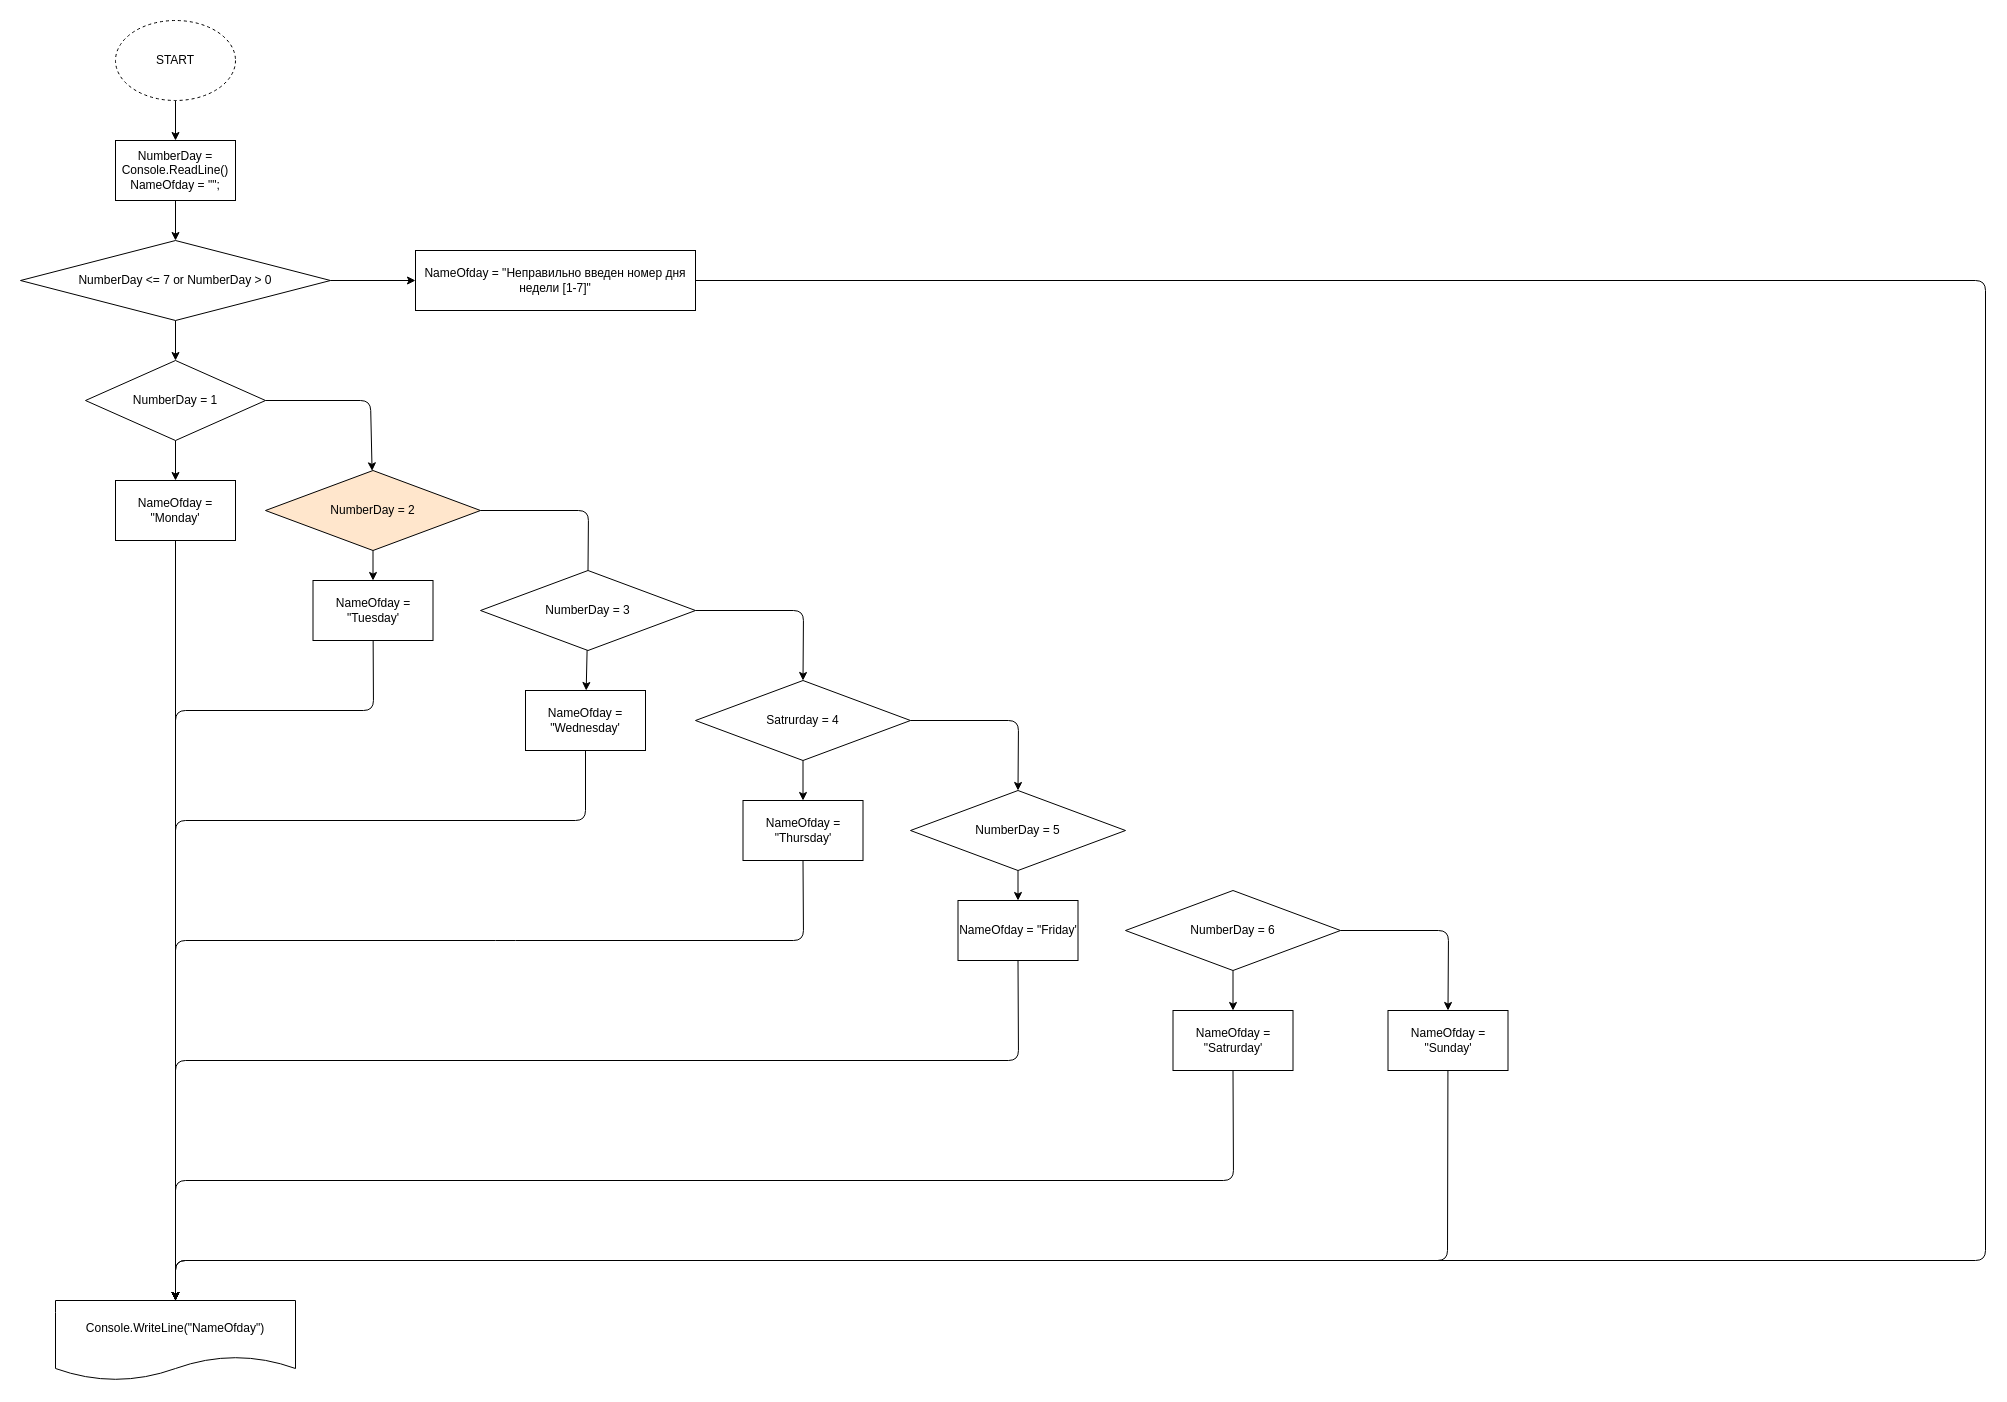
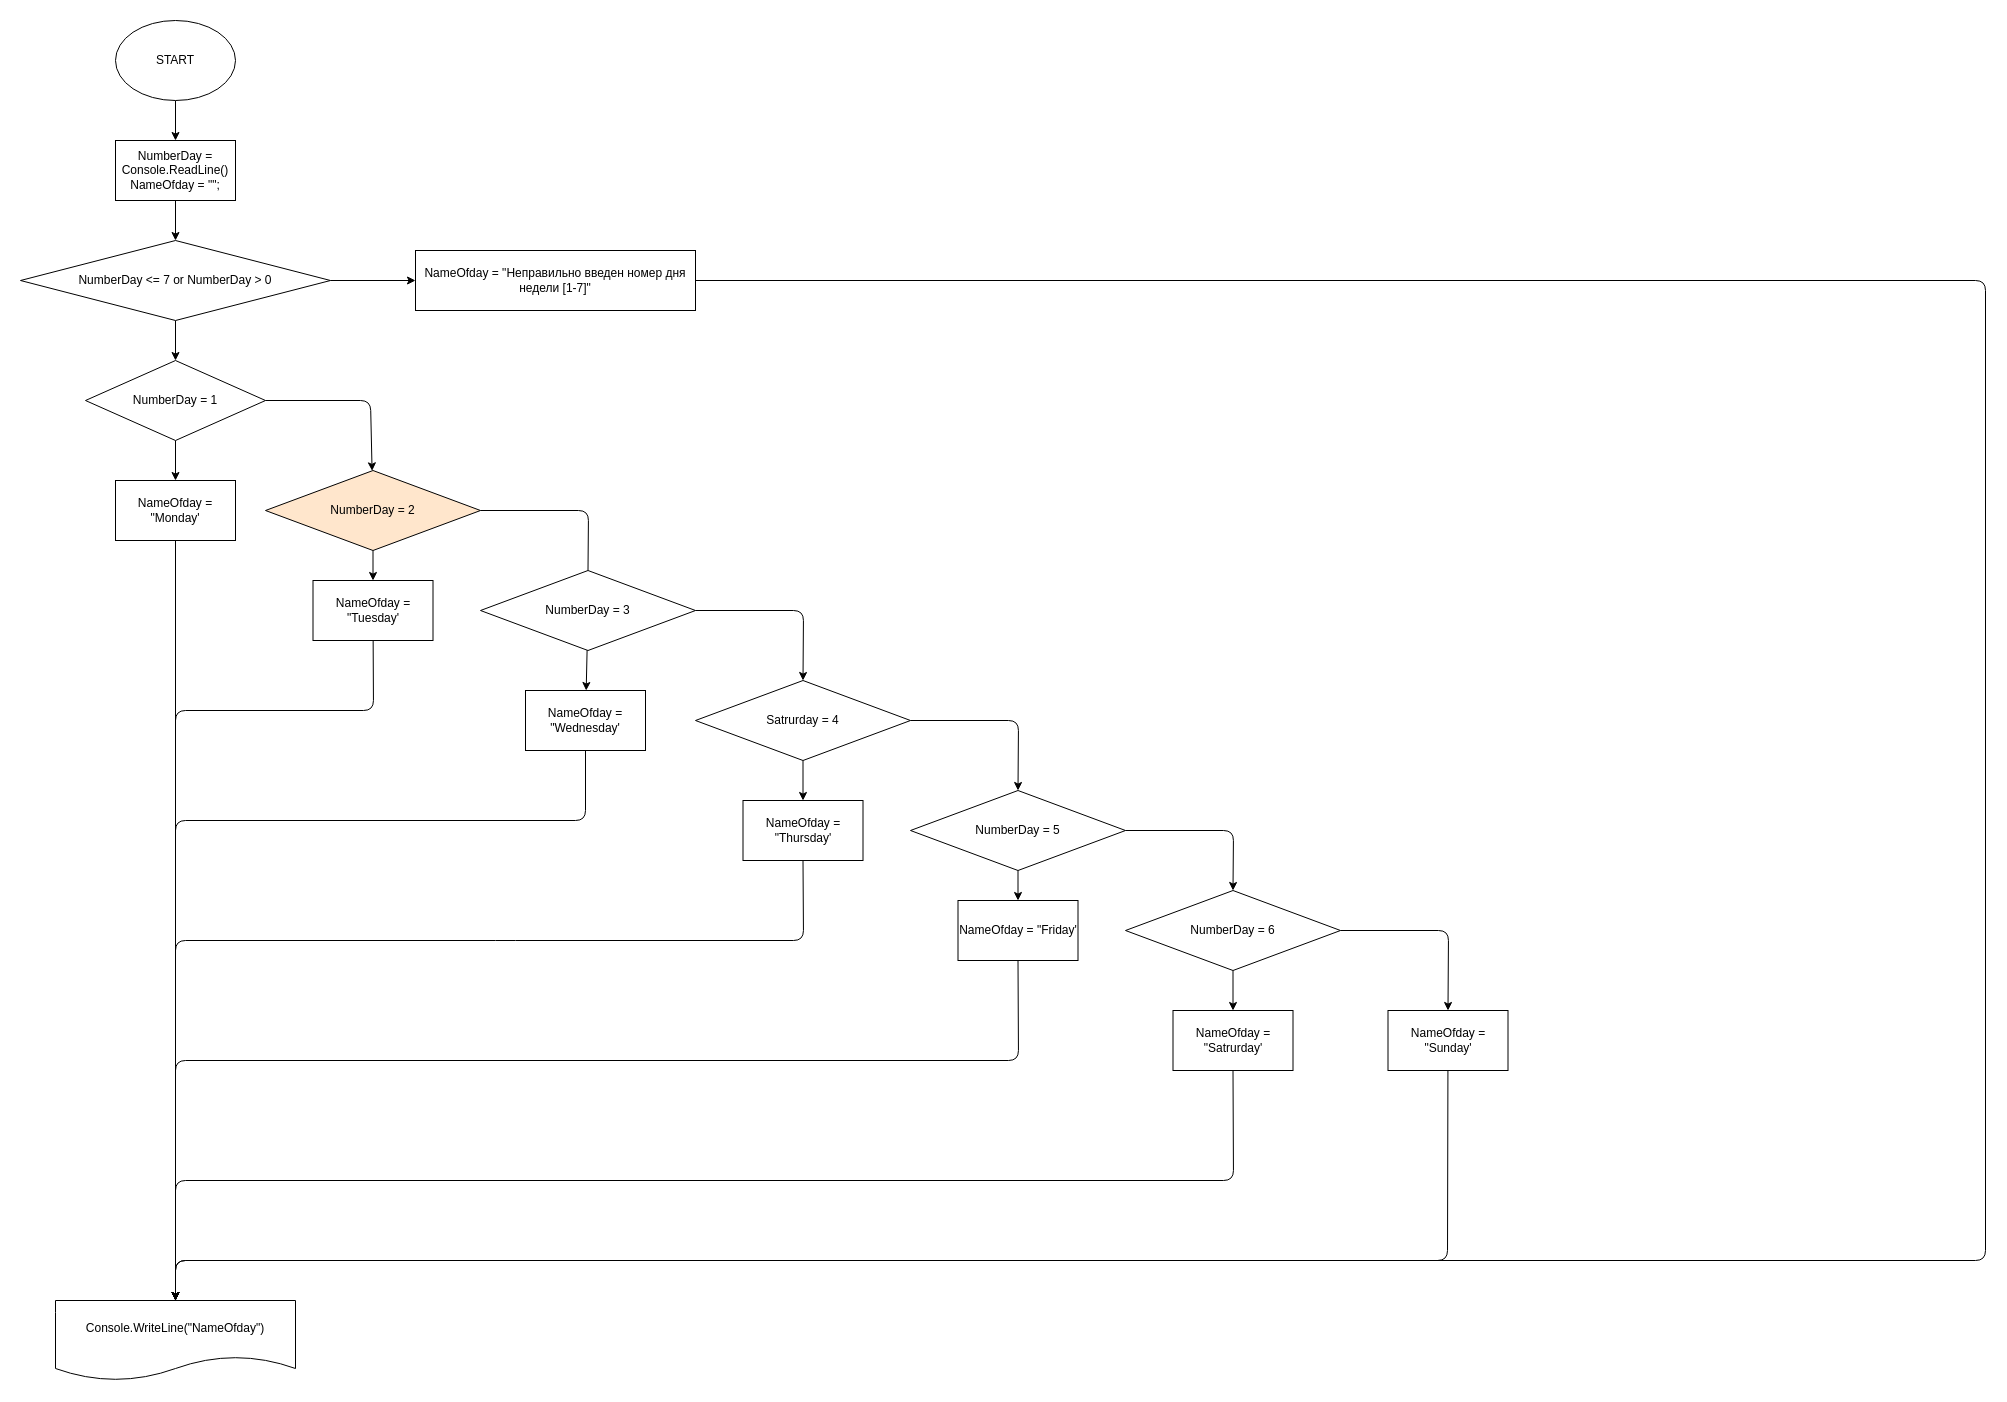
  <mxCell id="0" />
  <mxCell id="1" parent="0" />
  <mxCell id="2" value="" style="edgeStyle=none;html=1;" edge="1" parent="1" source="3" target="5"><mxGeometry relative="1" as="geometry" /></mxCell>
- <mxCell id="3" value="START" style="ellipse;whiteSpace=wrap;html=1;dashed=1;" vertex="1" parent="1"><mxGeometry x="115" y="20" width="120" height="80" as="geometry" /></mxCell>
+ <mxCell id="3" value="START" style="ellipse;whiteSpace=wrap;html=1;" vertex="1" parent="1"><mxGeometry x="115" y="20" width="120" height="80" as="geometry" /></mxCell>
  <mxCell id="4" value="" style="edgeStyle=none;html=1;" edge="1" parent="1" source="5" target="9"><mxGeometry relative="1" as="geometry" /></mxCell>
  <mxCell id="5" value="NumberDay = Console.ReadLine()&lt;br&gt;NameOfday = &quot;&quot;;" style="whiteSpace=wrap;html=1;" vertex="1" parent="1"><mxGeometry x="115" y="140" width="120" height="60" as="geometry" /></mxCell>
  <mxCell id="6" value="" style="edgeStyle=none;html=1;" edge="1" parent="1" source="9" target="12"><mxGeometry relative="1" as="geometry" /></mxCell>
  <mxCell id="7" value="" style="edgeStyle=none;html=1;entryX=0.5;entryY=0;entryDx=0;entryDy=0;" edge="1" parent="1" target="42"><mxGeometry relative="1" as="geometry"><mxPoint x="695" y="280" as="sourcePoint" /><Array as="points"><mxPoint x="1985" y="280" /><mxPoint x="1985" y="1260" /><mxPoint x="1085" y="1260" /><mxPoint x="175" y="1260" /></Array></mxGeometry></mxCell>
  <mxCell id="8" value="" style="edgeStyle=none;html=1;" edge="1" parent="1" source="9" target="43"><mxGeometry relative="1" as="geometry" /></mxCell>
  <mxCell id="9" value="NumberDay &amp;lt;= 7 or NumberDay &amp;gt; 0" style="rhombus;whiteSpace=wrap;html=1;" vertex="1" parent="1"><mxGeometry x="20" y="240" width="310" height="80" as="geometry" /></mxCell>
  <mxCell id="10" value="" style="edgeStyle=none;html=1;" edge="1" parent="1" source="12" target="14"><mxGeometry relative="1" as="geometry" /></mxCell>
  <mxCell id="11" value="" style="edgeStyle=none;html=1;" edge="1" parent="1" source="12" target="17"><mxGeometry relative="1" as="geometry"><Array as="points"><mxPoint x="370" y="400" /></Array></mxGeometry></mxCell>
  <mxCell id="12" value="NumberDay = 1" style="rhombus;whiteSpace=wrap;html=1;" vertex="1" parent="1"><mxGeometry x="85" y="360" width="180" height="80" as="geometry" /></mxCell>
  <mxCell id="13" style="edgeStyle=none;html=1;entryX=0.5;entryY=0;entryDx=0;entryDy=0;" edge="1" parent="1" source="14" target="42"><mxGeometry relative="1" as="geometry" /></mxCell>
  <mxCell id="14" value="&lt;span&gt;NameOfday = &quot;Monday'&lt;/span&gt;" style="whiteSpace=wrap;html=1;" vertex="1" parent="1"><mxGeometry x="115" y="480" width="120" height="60" as="geometry" /></mxCell>
  <mxCell id="15" value="" style="edgeStyle=none;html=1;" edge="1" parent="1" source="17" target="19"><mxGeometry relative="1" as="geometry" /></mxCell>
  <mxCell id="16" style="edgeStyle=none;html=1;entryX=0.5;entryY=0;entryDx=0;entryDy=0;endArrow=none;" edge="1" parent="1" source="17" target="22"><mxGeometry relative="1" as="geometry"><Array as="points"><mxPoint x="588" y="510" /></Array></mxGeometry></mxCell>
  <mxCell id="17" value="&lt;span&gt;NumberDay = 2&lt;/span&gt;" style="rhombus;whiteSpace=wrap;html=1;fillColor=#ffe6cc;" vertex="1" parent="1"><mxGeometry x="265" y="470" width="215" height="80" as="geometry" /></mxCell>
  <mxCell id="18" style="edgeStyle=none;html=1;entryX=0.5;entryY=0;entryDx=0;entryDy=0;" edge="1" parent="1" source="19" target="42"><mxGeometry relative="1" as="geometry"><Array as="points"><mxPoint x="373" y="710" /><mxPoint x="175" y="710" /><mxPoint x="175" y="810" /></Array></mxGeometry></mxCell>
  <mxCell id="19" value="&lt;span&gt;NameOfday = &quot;Tuesday'&lt;/span&gt;" style="whiteSpace=wrap;html=1;" vertex="1" parent="1"><mxGeometry x="312.5" y="580" width="120" height="60" as="geometry" /></mxCell>
  <mxCell id="20" value="" style="edgeStyle=none;html=1;" edge="1" parent="1" source="22" target="24"><mxGeometry relative="1" as="geometry" /></mxCell>
  <mxCell id="21" style="edgeStyle=none;html=1;entryX=0.5;entryY=0;entryDx=0;entryDy=0;" edge="1" parent="1" source="22" target="27"><mxGeometry relative="1" as="geometry"><Array as="points"><mxPoint x="803" y="610" /></Array></mxGeometry></mxCell>
  <mxCell id="22" value="&lt;span&gt;NumberDay = 3&lt;/span&gt;" style="rhombus;whiteSpace=wrap;html=1;" vertex="1" parent="1"><mxGeometry x="480" y="570" width="215" height="80" as="geometry" /></mxCell>
  <mxCell id="23" style="edgeStyle=none;html=1;" edge="1" parent="1" source="24"><mxGeometry relative="1" as="geometry"><mxPoint x="175" y="1300" as="targetPoint" /><Array as="points"><mxPoint x="585" y="820" /><mxPoint x="175" y="820" /></Array></mxGeometry></mxCell>
  <mxCell id="24" value="&lt;span&gt;NameOfday = &quot;Wednesday'&lt;/span&gt;" style="whiteSpace=wrap;html=1;" vertex="1" parent="1"><mxGeometry x="525" y="690" width="120" height="60" as="geometry" /></mxCell>
  <mxCell id="25" value="" style="edgeStyle=none;html=1;" edge="1" parent="1" source="27" target="29"><mxGeometry relative="1" as="geometry" /></mxCell>
  <mxCell id="26" style="edgeStyle=none;html=1;entryX=0.5;entryY=0;entryDx=0;entryDy=0;" edge="1" parent="1" source="27" target="32"><mxGeometry relative="1" as="geometry"><Array as="points"><mxPoint x="1018" y="720" /></Array></mxGeometry></mxCell>
  <mxCell id="27" value="&lt;span&gt;Satrurday = 4&lt;/span&gt;" style="rhombus;whiteSpace=wrap;html=1;" vertex="1" parent="1"><mxGeometry x="695" y="680" width="215" height="80" as="geometry" /></mxCell>
  <mxCell id="28" style="edgeStyle=none;html=1;entryX=0.5;entryY=0;entryDx=0;entryDy=0;exitX=0.5;exitY=1;exitDx=0;exitDy=0;" edge="1" parent="1" source="29" target="42"><mxGeometry relative="1" as="geometry"><Array as="points"><mxPoint x="803" y="940" /><mxPoint x="505" y="940" /><mxPoint x="175" y="940" /></Array></mxGeometry></mxCell>
  <mxCell id="29" value="&lt;span&gt;NameOfday = &quot;Thursday'&lt;/span&gt;" style="whiteSpace=wrap;html=1;" vertex="1" parent="1"><mxGeometry x="742.5" y="800" width="120" height="60" as="geometry" /></mxCell>
  <mxCell id="30" value="" style="edgeStyle=none;html=1;" edge="1" parent="1" source="32" target="34"><mxGeometry relative="1" as="geometry" /></mxCell>
+ <mxCell id="31" style="edgeStyle=none;html=1;entryX=0.5;entryY=0;entryDx=0;entryDy=0;" edge="1" parent="1" source="32" target="37"><mxGeometry relative="1" as="geometry"><Array as="points"><mxPoint x="1233" y="830" /></Array></mxGeometry></mxCell>
  <mxCell id="32" value="&lt;span&gt;NumberDay = 5&lt;/span&gt;" style="rhombus;whiteSpace=wrap;html=1;" vertex="1" parent="1"><mxGeometry x="910" y="790" width="215" height="80" as="geometry" /></mxCell>
  <mxCell id="33" style="edgeStyle=none;html=1;entryX=0.5;entryY=0;entryDx=0;entryDy=0;exitX=0.5;exitY=1;exitDx=0;exitDy=0;" edge="1" parent="1" source="34" target="42"><mxGeometry relative="1" as="geometry"><Array as="points"><mxPoint x="1018" y="1060" /><mxPoint x="175" y="1060" /></Array></mxGeometry></mxCell>
  <mxCell id="34" value="&lt;span&gt;NameOfday = &quot;Friday'&lt;/span&gt;" style="whiteSpace=wrap;html=1;" vertex="1" parent="1"><mxGeometry x="957.5" y="900" width="120" height="60" as="geometry" /></mxCell>
  <mxCell id="35" value="" style="edgeStyle=none;html=1;" edge="1" parent="1" source="37" target="39"><mxGeometry relative="1" as="geometry" /></mxCell>
  <mxCell id="36" style="edgeStyle=none;html=1;entryX=0.5;entryY=0;entryDx=0;entryDy=0;" edge="1" parent="1" source="37" target="41"><mxGeometry relative="1" as="geometry"><mxPoint x="1447.5" y="1000" as="targetPoint" /><Array as="points"><mxPoint x="1448" y="930" /></Array></mxGeometry></mxCell>
  <mxCell id="37" value="&lt;span&gt;NumberDay = 6&lt;/span&gt;" style="rhombus;whiteSpace=wrap;html=1;" vertex="1" parent="1"><mxGeometry x="1125" y="890" width="215" height="80" as="geometry" /></mxCell>
  <mxCell id="38" style="edgeStyle=none;html=1;entryX=0.5;entryY=0;entryDx=0;entryDy=0;exitX=0.5;exitY=1;exitDx=0;exitDy=0;" edge="1" parent="1" source="39" target="42"><mxGeometry relative="1" as="geometry"><Array as="points"><mxPoint x="1233" y="1180" /><mxPoint x="175" y="1180" /></Array></mxGeometry></mxCell>
  <mxCell id="39" value="&lt;span&gt;NameOfday = &quot;Satrurday'&lt;/span&gt;" style="whiteSpace=wrap;html=1;" vertex="1" parent="1"><mxGeometry x="1172.5" y="1010" width="120" height="60" as="geometry" /></mxCell>
  <mxCell id="40" style="edgeStyle=none;html=1;entryX=0.5;entryY=0;entryDx=0;entryDy=0;" edge="1" parent="1" source="41" target="42"><mxGeometry relative="1" as="geometry"><Array as="points"><mxPoint x="1447" y="1260" /><mxPoint x="175" y="1260" /></Array></mxGeometry></mxCell>
  <mxCell id="41" value="&lt;span&gt;NameOfday = &quot;Sunday'&lt;/span&gt;" style="whiteSpace=wrap;html=1;" vertex="1" parent="1"><mxGeometry x="1387.5" y="1010" width="120" height="60" as="geometry" /></mxCell>
  <mxCell id="42" value="Console.WriteLine(&quot;NameOfday&quot;)" style="shape=document;whiteSpace=wrap;html=1;boundedLbl=1;" vertex="1" parent="1"><mxGeometry x="55" y="1300" width="240" height="80" as="geometry" /></mxCell>
  <mxCell id="43" value="&lt;span&gt;NameOfday = &quot;&lt;/span&gt;Неправильно введен номер дня недели [1-7]&quot;" style="whiteSpace=wrap;html=1;" vertex="1" parent="1"><mxGeometry x="415" y="250" width="280" height="60" as="geometry" /></mxCell>
